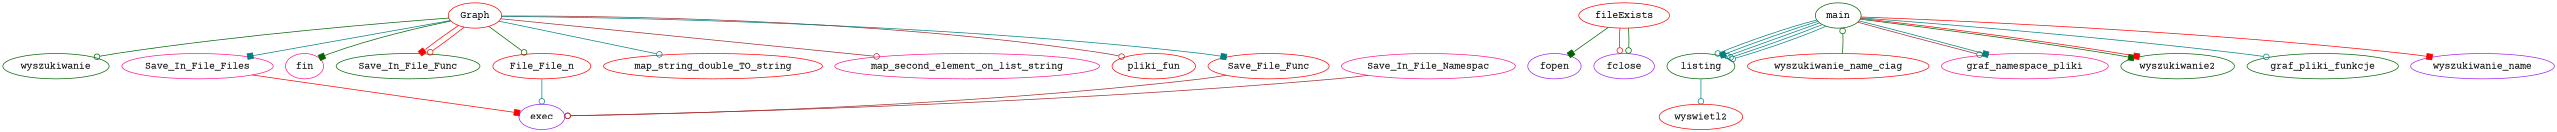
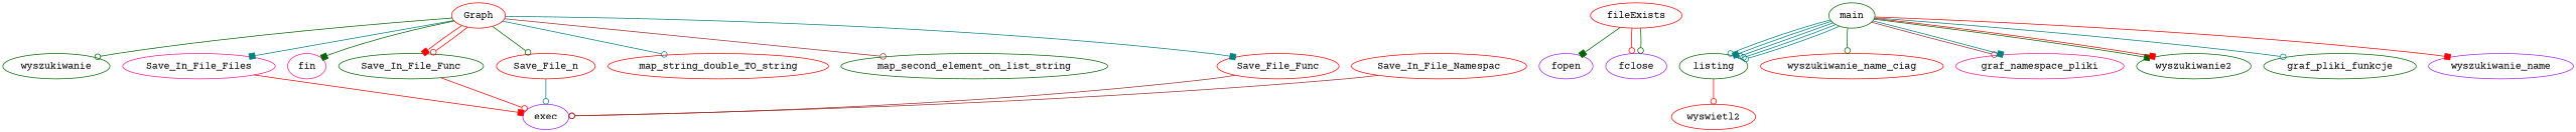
  digraph {
    fontname="Courier Prime"
    node [color=red fontname="Courier Prime"]
    edge [arrowhead=odot color=teal fontname="Courier Prime"]
    wyszukiwanie [color=darkgreen]
    "Graph"
    Save_In_File_Files [color=deeppink]
    fin [color=deeppink]
    Save_In_File_Func [color=darkgreen]
-   Save_File_n [label=File_File_n]
+   Save_File_n
    map_string_double_TO_string
-   map_second_element_on_list_string [color=deeppink]
-   pliki_fun
+   map_second_element_on_list_string [color=darkgreen]
    Save_File_Func
    exec [color=purple]
-   Save_In_File_Namespac [color=deeppink]
+   Save_In_File_Namespac
    fopen [color=purple]
    fileExists
    fclose [color=purple]
    listing [color=darkgreen]
    wyswietl2
    main [color=darkgreen]
    wyszukiwanie_name_ciag
    graf_namespace_pliki [color=deeppink]
    wyszukiwanie2 [color=darkgreen]
    graf_pliki_funkcje [color=darkgreen]
    wyszukiwanie_name [color=purple]
    "Graph" -> wyszukiwanie [color=darkgreen]
    "Graph" -> Save_In_File_Files [arrowhead=box]
    "Graph" -> fin [arrowhead=box color=darkgreen]
    "Graph" -> Save_In_File_Func [arrowhead=box color=red]
    "Graph" -> Save_In_File_Func [color=red]
    "Graph" -> Save_File_n [color=darkgreen]
    "Graph" -> map_string_double_TO_string
    "Graph" -> map_second_element_on_list_string [color=brown]
-   "Graph" -> pliki_fun [color=brown]
    "Graph" -> Save_File_Func [arrowhead=box]
    Save_In_File_Files -> exec [arrowhead=box color=red]
+   Save_In_File_Func -> exec [color=red]
    Save_File_n -> exec
    Save_File_Func -> exec [color=brown]
    Save_In_File_Namespac -> exec [color=brown]
    fileExists -> fopen [arrowhead=box color=darkgreen]
    fileExists -> fclose [color=red]
    fileExists -> fclose [color=darkgreen]
-   listing -> wyswietl2
+   listing -> wyswietl2 [color=red]
    main -> listing
    main -> listing [arrowhead=box]
    main -> listing
    main -> listing
    main -> listing
-   wyszukiwanie_name_ciag -> main [color=darkgreen]
+   main -> wyszukiwanie_name_ciag [color=darkgreen]
    main -> graf_namespace_pliki [color=brown]
    main -> graf_namespace_pliki [arrowhead=box]
    main -> wyszukiwanie2 [arrowhead=box color=darkgreen]
    main -> wyszukiwanie2 [arrowhead=box color=red]
    main -> graf_pliki_funkcje
    main -> wyszukiwanie_name [arrowhead=box color=red]
  }
